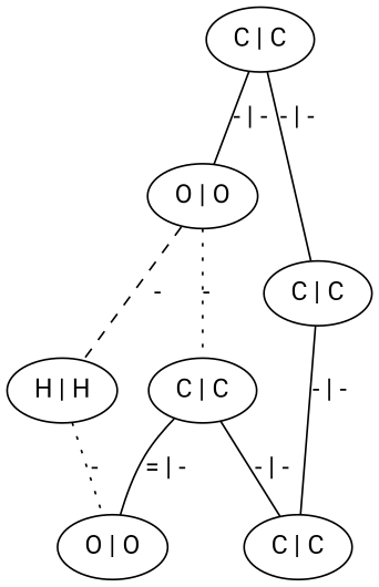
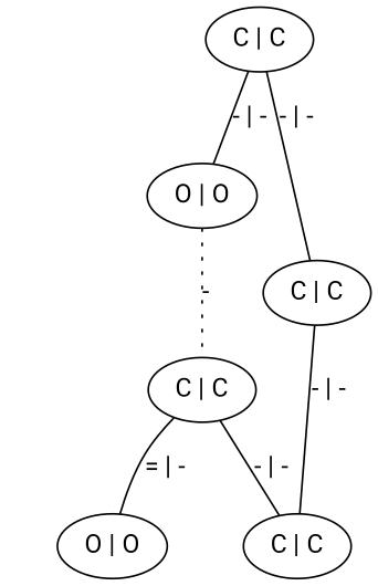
  graph {
    fontname=Roboto
    node [fontname=Roboto]
    edge [fontname=Roboto]
    n1 [label="C | C"]
    n2 [label="O | O"]
    n3 [label="C | C"]
-   n4 [label="H | H"]
    n5 [label="C | C"]
    n6 [label="O | O"]
    n7 [label="C | C"]
    n1 -- n2 [label="- | -"]
    n1 -- n3 [label="- | -"]
-   n2 -- n4 [label="-" style=dashed]
    n2 -- n5 [label="-" style=dotted]
    n3 -- n7 [label="- | -"]
-   n4 -- n6 [label="-" style=dotted]
    n5 -- n6 [label="= | -"]
    n5 -- n7 [label="- | -"]
  }
